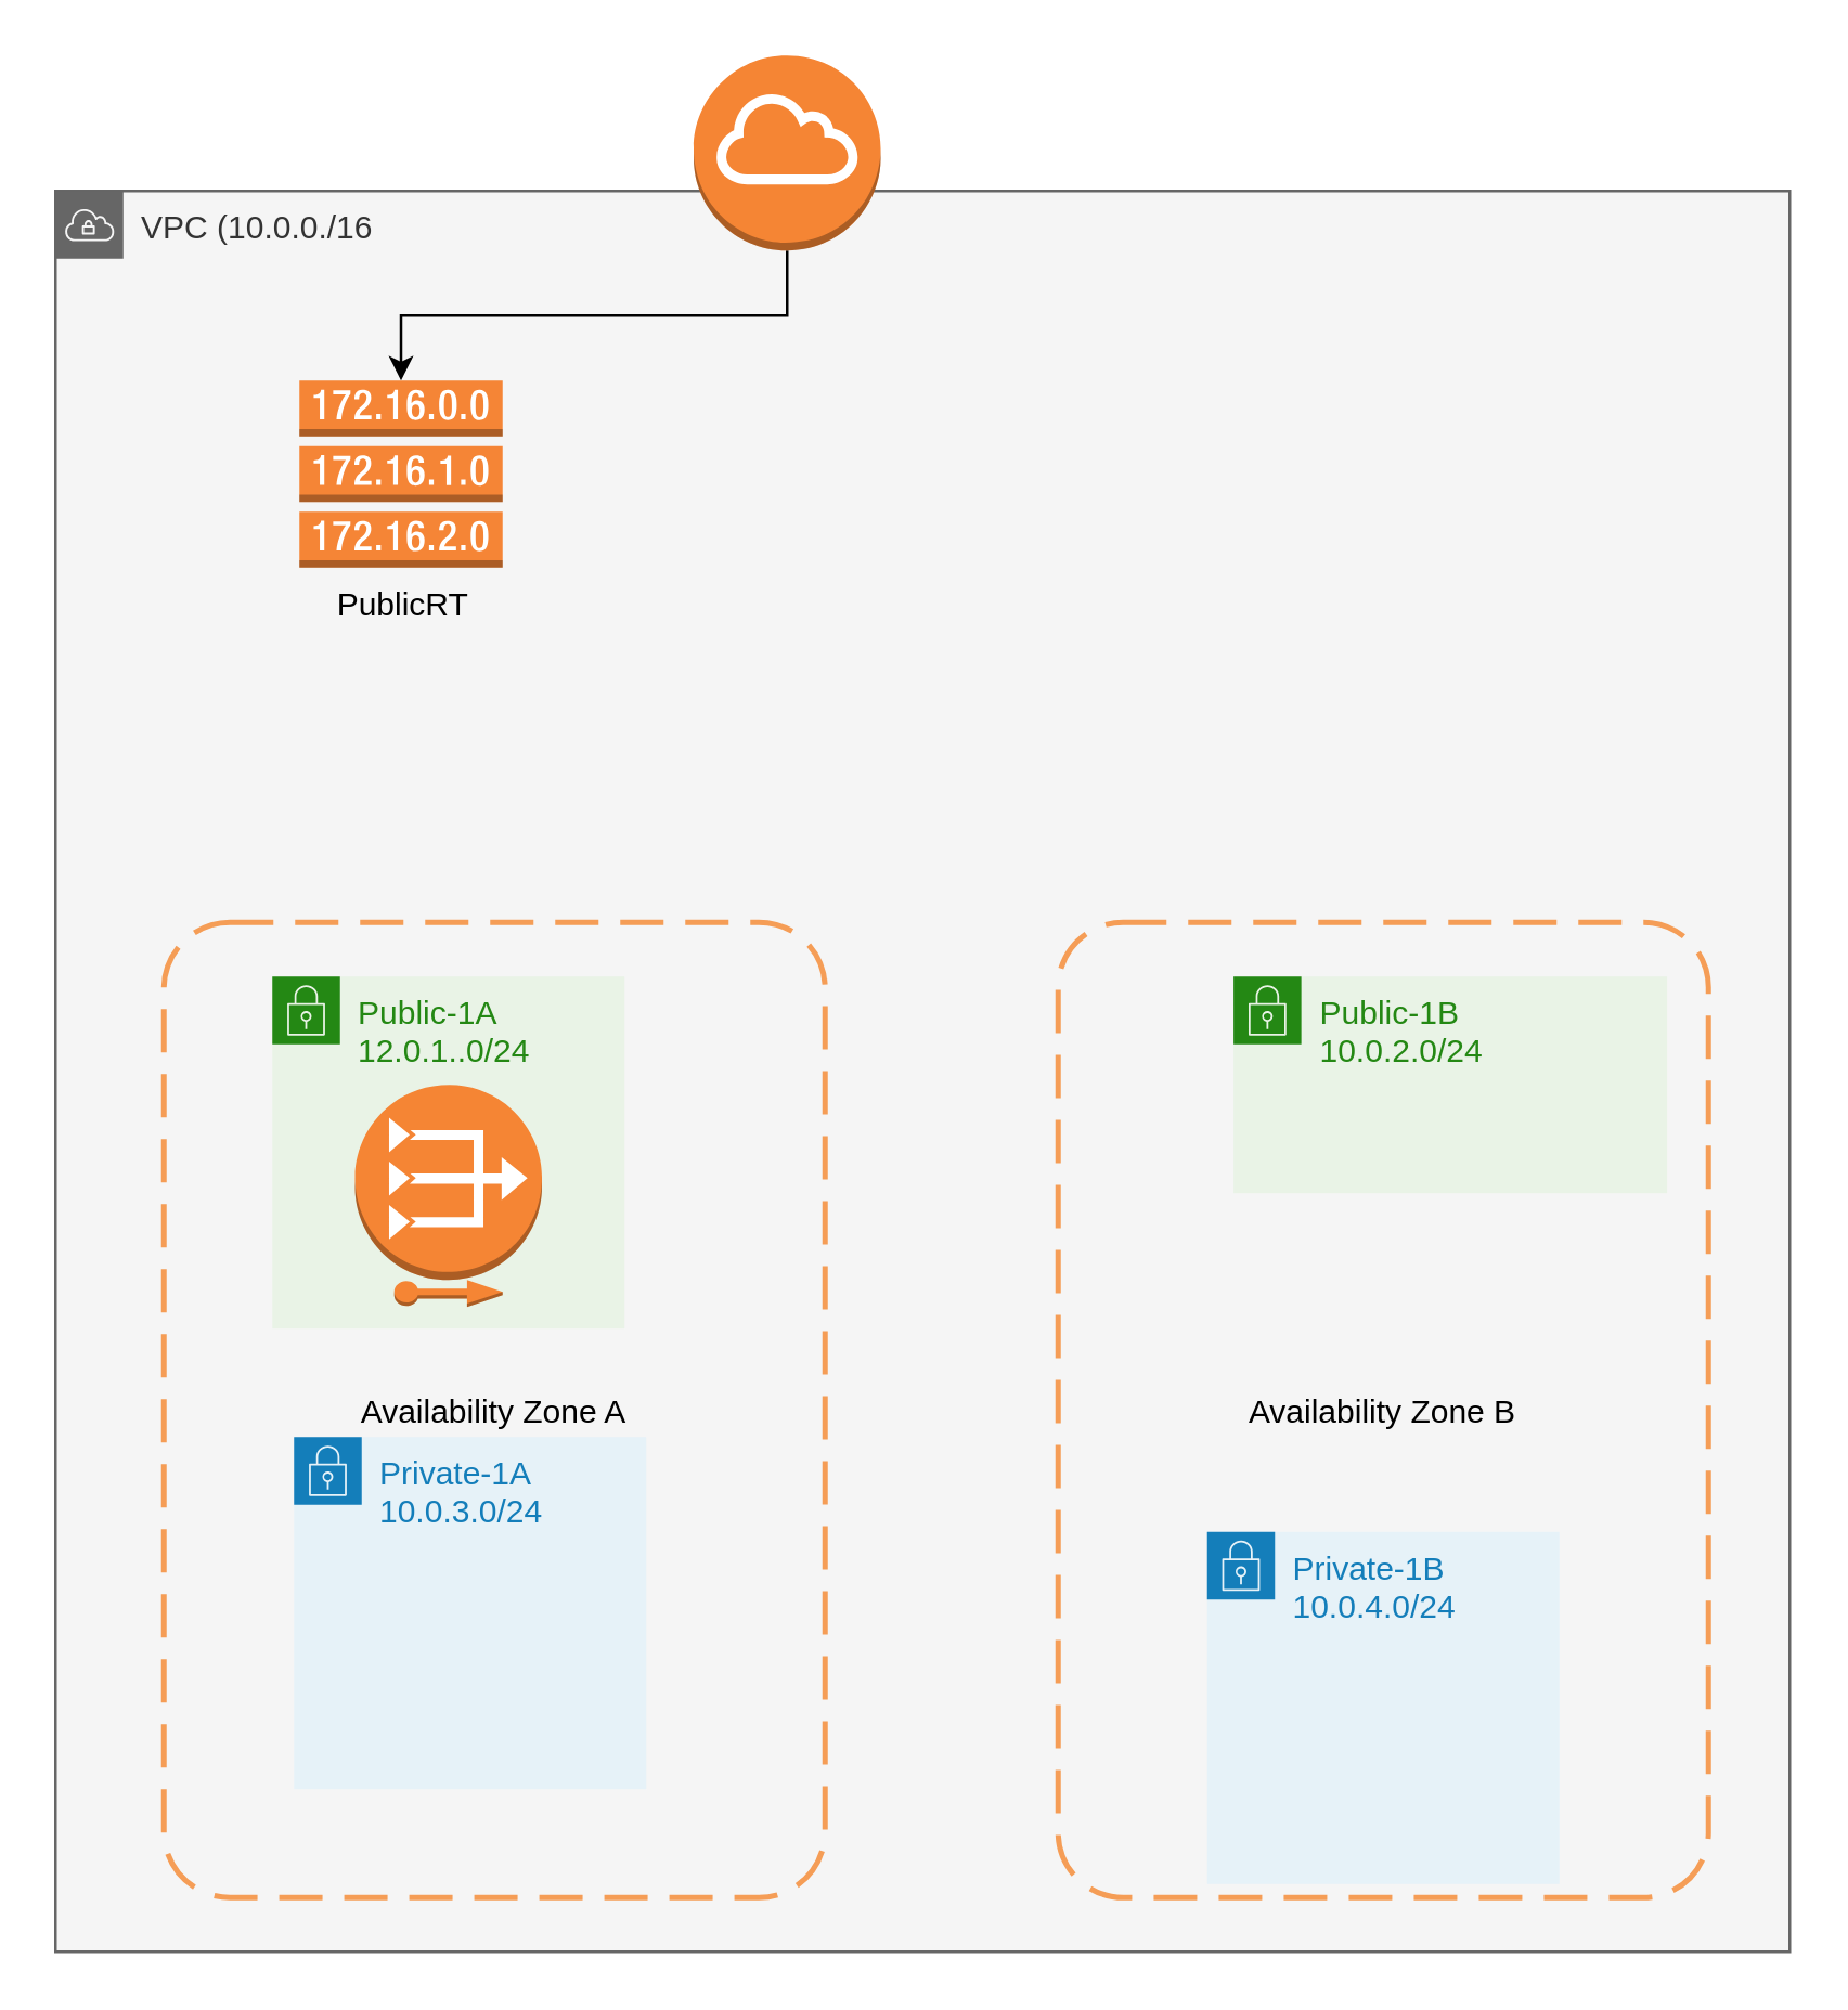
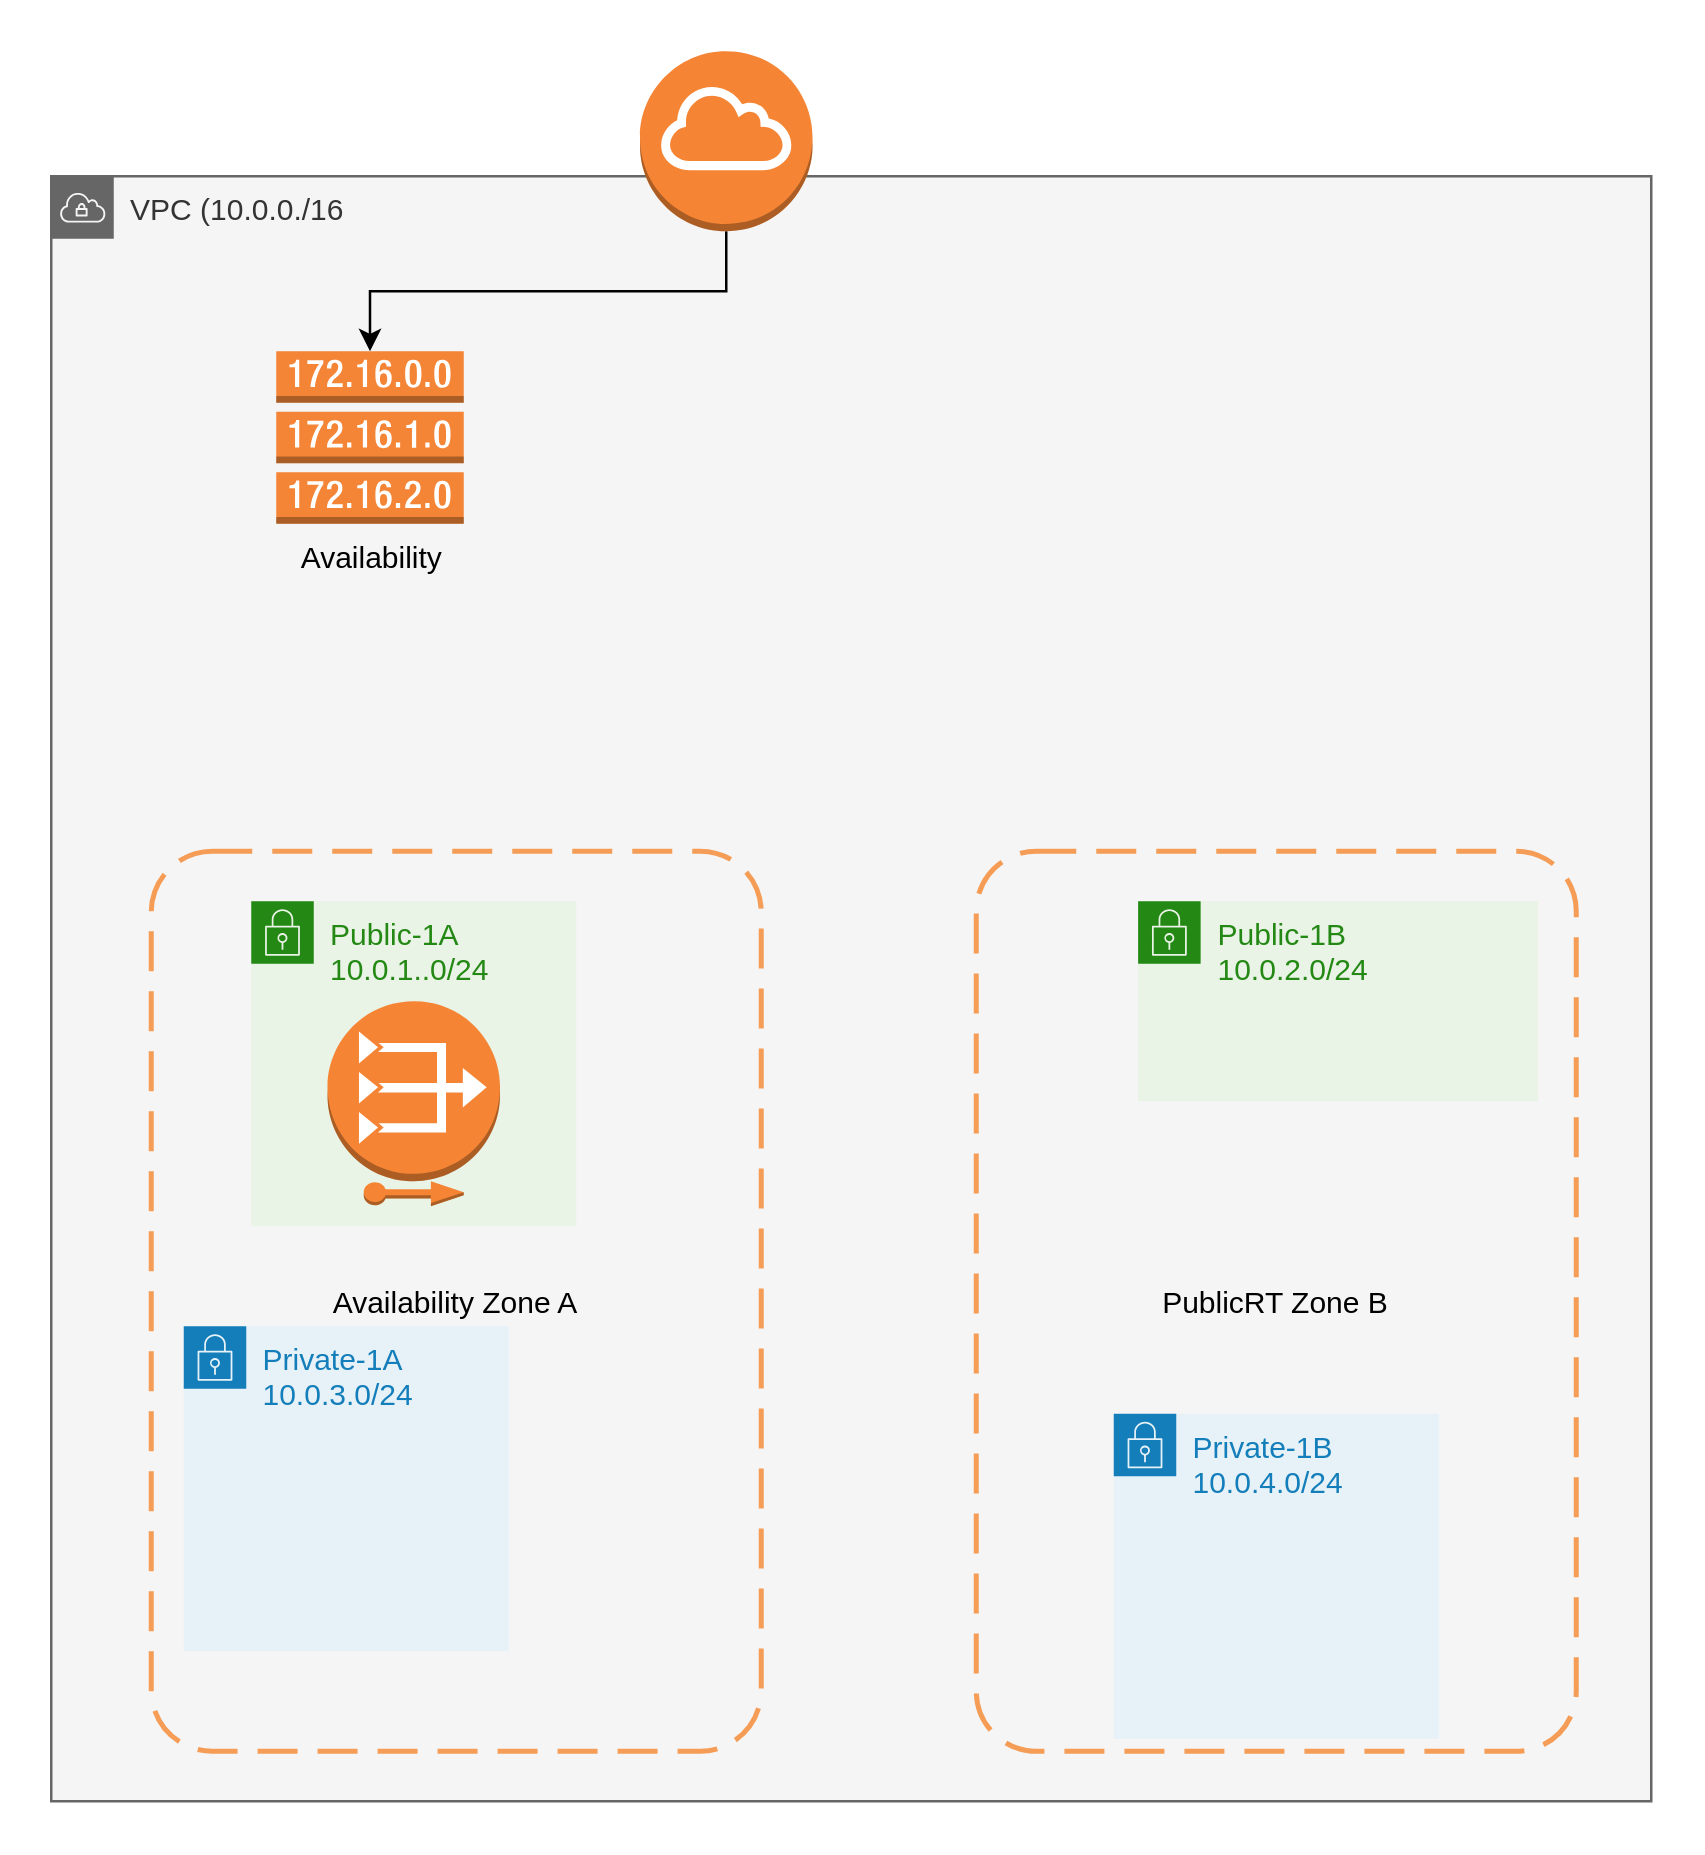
  <mxCell id="0" />
  <mxCell id="1" parent="0" />
  <mxCell id="2" value="VPC (10.0.0./16" style="sketch=0;outlineConnect=0;html=1;whiteSpace=wrap;fontSize=12;fontStyle=0;shape=mxgraph.aws4.group;grIcon=mxgraph.aws4.group_vpc;verticalAlign=top;align=left;spacingLeft=30;dashed=0;fillColor=#f5f5f5;fontColor=#333333;strokeColor=#666666;" vertex="1" parent="1"><mxGeometry x="20" y="70" width="640" height="650" as="geometry" /></mxCell>
  <mxCell id="3" style="edgeStyle=orthogonalEdgeStyle;rounded=0;orthogonalLoop=1;jettySize=auto;html=1;exitX=0.5;exitY=1;exitDx=0;exitDy=0;exitPerimeter=0;" edge="1" parent="1" source="4" target="5"><mxGeometry relative="1" as="geometry" /></mxCell>
  <mxCell id="4" value="" style="outlineConnect=0;dashed=0;verticalLabelPosition=bottom;verticalAlign=top;align=center;html=1;shape=mxgraph.aws3.internet_gateway;fillColor=#F58534;gradientColor=none;" vertex="1" parent="1"><mxGeometry x="255.5" y="20" width="69" height="72" as="geometry" /></mxCell>
- <mxCell id="5" value="PublicRT" style="outlineConnect=0;dashed=0;verticalLabelPosition=bottom;verticalAlign=top;align=center;html=1;shape=mxgraph.aws3.route_table;fillColor=#F58536;gradientColor=none;" vertex="1" parent="1"><mxGeometry x="110" y="140" width="75" height="69" as="geometry" /></mxCell>
- <mxCell id="6" value="Availability Zone B" style="rounded=1;arcSize=10;dashed=1;strokeColor=#F59D56;fillColor=none;gradientColor=none;dashPattern=8 4;strokeWidth=2;" vertex="1" parent="1"><mxGeometry x="390" y="340" width="240" height="360" as="geometry" /></mxCell>
+ <mxCell id="5" value="Availability" style="outlineConnect=0;dashed=0;verticalLabelPosition=bottom;verticalAlign=top;align=center;html=1;shape=mxgraph.aws3.route_table;fillColor=#F58536;gradientColor=none;" vertex="1" parent="1"><mxGeometry x="110" y="140" width="75" height="69" as="geometry" /></mxCell>
+ <mxCell id="6" value="PublicRT Zone B" style="rounded=1;arcSize=10;dashed=1;strokeColor=#F59D56;fillColor=none;gradientColor=none;dashPattern=8 4;strokeWidth=2;" vertex="1" parent="1"><mxGeometry x="390" y="340" width="240" height="360" as="geometry" /></mxCell>
  <mxCell id="7" value="Availability Zone A" style="rounded=1;arcSize=10;dashed=1;strokeColor=#F59D56;fillColor=none;gradientColor=none;dashPattern=8 4;strokeWidth=2;" vertex="1" parent="1"><mxGeometry x="60" y="340" width="244" height="360" as="geometry" /></mxCell>
- <mxCell id="8" value="Public-1A&lt;br&gt;12.0.1..0/24" style="points=[[0,0],[0.25,0],[0.5,0],[0.75,0],[1,0],[1,0.25],[1,0.5],[1,0.75],[1,1],[0.75,1],[0.5,1],[0.25,1],[0,1],[0,0.75],[0,0.5],[0,0.25]];outlineConnect=0;gradientColor=none;html=1;whiteSpace=wrap;fontSize=12;fontStyle=0;container=1;pointerEvents=0;collapsible=0;recursiveResize=0;shape=mxgraph.aws4.group;grIcon=mxgraph.aws4.group_security_group;grStroke=0;strokeColor=#248814;fillColor=#E9F3E6;verticalAlign=top;align=left;spacingLeft=30;fontColor=#248814;dashed=0;" vertex="1" parent="1"><mxGeometry x="100" y="360" width="130" height="130" as="geometry" /></mxCell>
+ <mxCell id="8" value="Public-1A&lt;br&gt;10.0.1..0/24" style="points=[[0,0],[0.25,0],[0.5,0],[0.75,0],[1,0],[1,0.25],[1,0.5],[1,0.75],[1,1],[0.75,1],[0.5,1],[0.25,1],[0,1],[0,0.75],[0,0.5],[0,0.25]];outlineConnect=0;gradientColor=none;html=1;whiteSpace=wrap;fontSize=12;fontStyle=0;container=1;pointerEvents=0;collapsible=0;recursiveResize=0;shape=mxgraph.aws4.group;grIcon=mxgraph.aws4.group_security_group;grStroke=0;strokeColor=#248814;fillColor=#E9F3E6;verticalAlign=top;align=left;spacingLeft=30;fontColor=#248814;dashed=0;" vertex="1" parent="1"><mxGeometry x="100" y="360" width="130" height="130" as="geometry" /></mxCell>
  <mxCell id="9" value="" style="outlineConnect=0;dashed=0;verticalLabelPosition=bottom;verticalAlign=top;align=center;html=1;shape=mxgraph.aws3.vpc_nat_gateway;fillColor=#F58534;gradientColor=none;" vertex="1" parent="8"><mxGeometry x="30.5" y="40" width="69" height="72" as="geometry" /></mxCell>
  <mxCell id="10" value="" style="outlineConnect=0;dashed=0;verticalLabelPosition=bottom;verticalAlign=top;align=center;html=1;shape=mxgraph.aws3.elastic_ip;fillColor=#F58534;gradientColor=none;" vertex="1" parent="8"><mxGeometry x="45" y="112" width="40" height="10" as="geometry" /></mxCell>
  <mxCell id="11" value="Public-1B&lt;br&gt;10.0.2.0/24" style="points=[[0,0],[0.25,0],[0.5,0],[0.75,0],[1,0],[1,0.25],[1,0.5],[1,0.75],[1,1],[0.75,1],[0.5,1],[0.25,1],[0,1],[0,0.75],[0,0.5],[0,0.25]];outlineConnect=0;gradientColor=none;html=1;whiteSpace=wrap;fontSize=12;fontStyle=0;container=1;pointerEvents=0;collapsible=0;recursiveResize=0;shape=mxgraph.aws4.group;grIcon=mxgraph.aws4.group_security_group;grStroke=0;strokeColor=#248814;fillColor=#E9F3E6;verticalAlign=top;align=left;spacingLeft=30;fontColor=#248814;dashed=0;" vertex="1" parent="1"><mxGeometry x="454.75" y="360" width="160" height="80" as="geometry" /></mxCell>
- <mxCell id="12" value="Private-1A&lt;br&gt;10.0.3.0/24" style="points=[[0,0],[0.25,0],[0.5,0],[0.75,0],[1,0],[1,0.25],[1,0.5],[1,0.75],[1,1],[0.75,1],[0.5,1],[0.25,1],[0,1],[0,0.75],[0,0.5],[0,0.25]];outlineConnect=0;gradientColor=none;html=1;whiteSpace=wrap;fontSize=12;fontStyle=0;container=1;pointerEvents=0;collapsible=0;recursiveResize=0;shape=mxgraph.aws4.group;grIcon=mxgraph.aws4.group_security_group;grStroke=0;strokeColor=#147EBA;fillColor=#E6F2F8;verticalAlign=top;align=left;spacingLeft=30;fontColor=#147EBA;dashed=0;" vertex="1" parent="1"><mxGeometry x="108" y="530" width="130" height="130" as="geometry" /></mxCell>
+ <mxCell id="12" value="Private-1A&lt;br&gt;10.0.3.0/24" style="points=[[0,0],[0.25,0],[0.5,0],[0.75,0],[1,0],[1,0.25],[1,0.5],[1,0.75],[1,1],[0.75,1],[0.5,1],[0.25,1],[0,1],[0,0.75],[0,0.5],[0,0.25]];outlineConnect=0;gradientColor=none;html=1;whiteSpace=wrap;fontSize=12;fontStyle=0;container=1;pointerEvents=0;collapsible=0;recursiveResize=0;shape=mxgraph.aws4.group;grIcon=mxgraph.aws4.group_security_group;grStroke=0;strokeColor=#147EBA;fillColor=#E6F2F8;verticalAlign=top;align=left;spacingLeft=30;fontColor=#147EBA;dashed=0;" vertex="1" parent="1"><mxGeometry x="73" y="530" width="130" height="130" as="geometry" /></mxCell>
  <mxCell id="13" value="Private-1B&lt;br&gt;10.0.4.0/24" style="points=[[0,0],[0.25,0],[0.5,0],[0.75,0],[1,0],[1,0.25],[1,0.5],[1,0.75],[1,1],[0.75,1],[0.5,1],[0.25,1],[0,1],[0,0.75],[0,0.5],[0,0.25]];outlineConnect=0;gradientColor=none;html=1;whiteSpace=wrap;fontSize=12;fontStyle=0;container=1;pointerEvents=0;collapsible=0;recursiveResize=0;shape=mxgraph.aws4.group;grIcon=mxgraph.aws4.group_security_group;grStroke=0;strokeColor=#147EBA;fillColor=#E6F2F8;verticalAlign=top;align=left;spacingLeft=30;fontColor=#147EBA;dashed=0;" vertex="1" parent="1"><mxGeometry x="445" y="565" width="130" height="130" as="geometry" /></mxCell>
